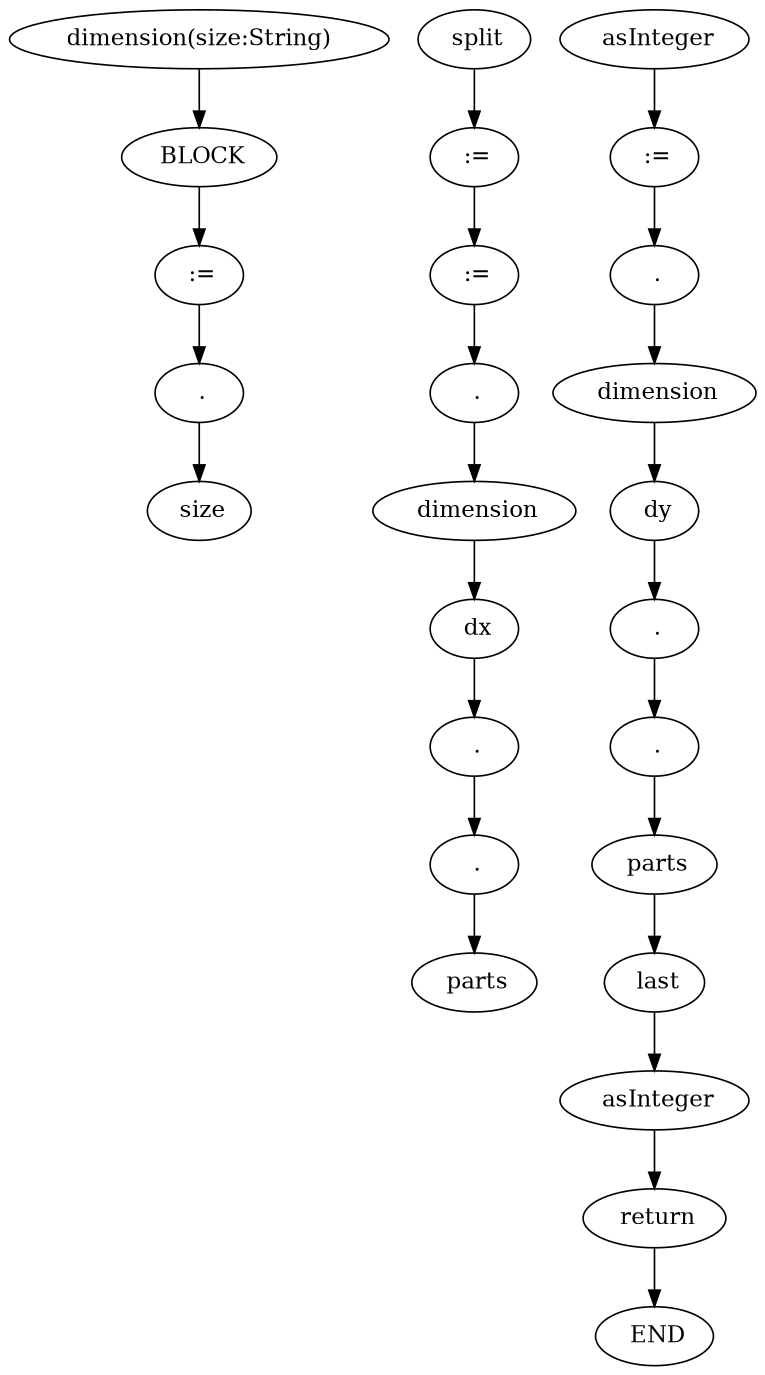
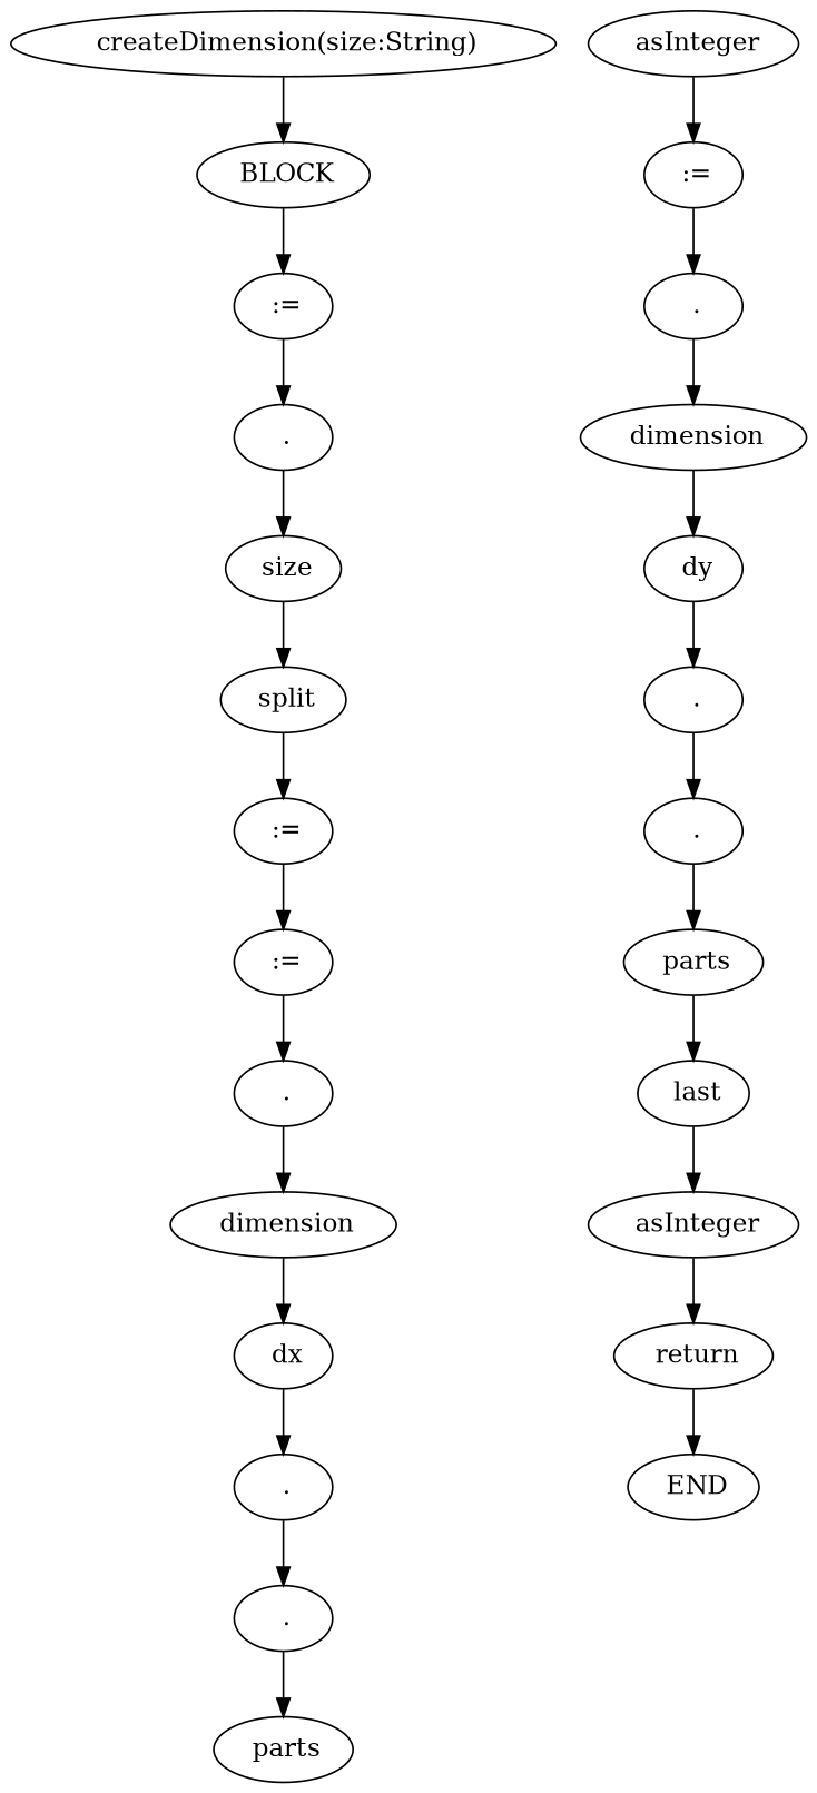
  digraph {
    edge [color=black]
-   n1 [label="dimension(size:String)"]
+   n1 [label=" createDimension(size:String)"]
    n2 [label=" BLOCK"]
    n3 [label=" :="]
    n4 [label=" ."]
    n5 [label=" size"]
    n6 [label=" split"]
    n7 [label=" :="]
    n8 [label=" :="]
    n9 [label=" ."]
    n10 [label=" dimension"]
    n11 [label=" dx"]
    n12 [label=" ."]
    n13 [label=" ."]
    n14 [label=" parts"]
    n15 [label=" asInteger"]
    n16 [label=" :="]
    n17 [label=" ."]
    n18 [label=" dimension"]
    n19 [label=" dy"]
    n20 [label=" ."]
    n21 [label=" ."]
    n22 [label=" parts"]
    n23 [label=" last"]
    n24 [label=" asInteger"]
    n25 [label=" return"]
    n26 [label=" END"]
    n1 -> n2
    n2 -> n3
    n3 -> n4
    n4 -> n5
+   n5 -> n6
    n6 -> n7
    n7 -> n8
    n8 -> n9
    n9 -> n10
    n10 -> n11
    n11 -> n12
    n12 -> n13
    n13 -> n14
    n15 -> n16
    n16 -> n17
    n17 -> n18
    n18 -> n19
    n19 -> n20
    n20 -> n21
    n21 -> n22
    n22 -> n23
    n23 -> n24
    n24 -> n25
    n25 -> n26
  }
